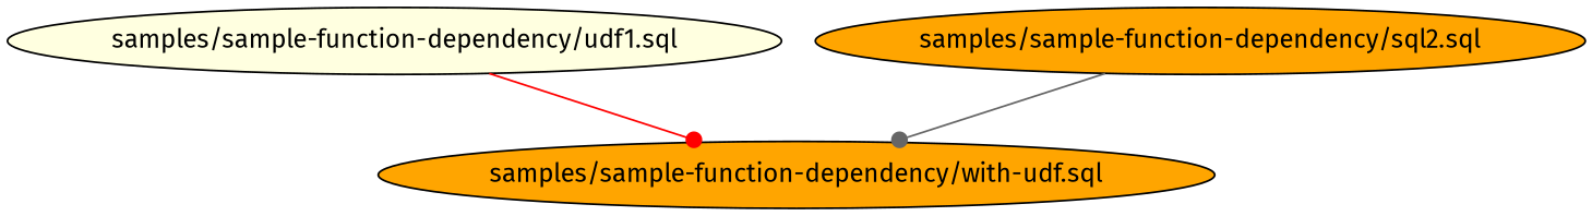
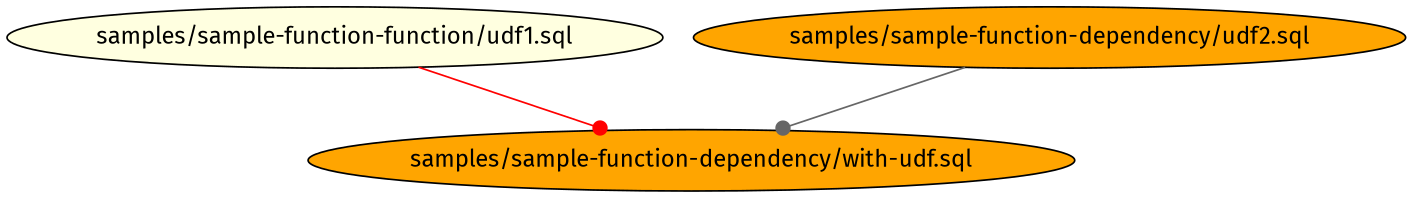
  digraph {
    fontname="Fira Sans"
    node [fillcolor=orange fontname="Fira Sans" style=filled type=query]
    edge [arrowhead=dot fontname="Fira Sans"]
-   n1 [fillcolor=lightyellow label="samples/sample-function-dependency/udf1.sql"]
+   n1 [fillcolor=lightyellow label="samples/sample-function-function/udf1.sql"]
    n2 [label="samples/sample-function-dependency/with-udf.sql"]
-   n3 [label="samples/sample-function-dependency/sql2.sql"]
+   n3 [label="samples/sample-function-dependency/udf2.sql"]
    n1 -> n2 [color=red]
    n3 -> n2 [color=gray40]
  }
